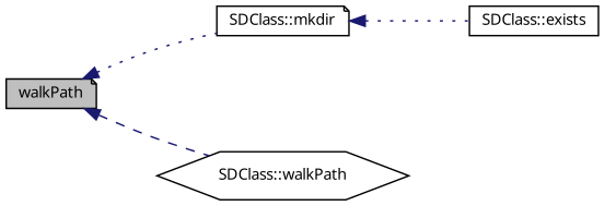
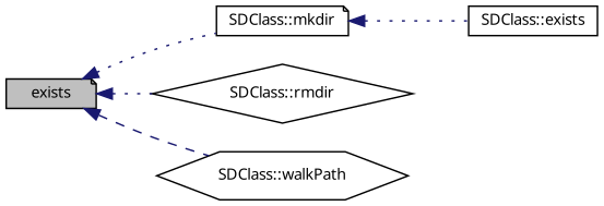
  digraph {
    fontname="Noto Sans"
    rankdir=LR
    node [color=black fillcolor=white fontname="Noto Sans" fontsize=10 shape=note style=filled]
    edge [color=midnightblue dir=back fontname="Noto Sans" fontsize=10 labelfontname=Helvetica labelfontsize=10 style=dotted]
-   n1 [fillcolor=grey75 fontcolor=black height=0.2 label=walkPath width=0.4]
+   n1 [fillcolor=grey75 fontcolor=black height=0.2 label=exists width=0.4]
    n2 [height=0.2 label="SDClass::mkdir" width=0.4]
+   n3 [height=0.2 label="SDClass::rmdir" shape=diamond width=0.4]
    n4 [height=0.2 label="SDClass::walkPath" shape=hexagon width=0.4]
    n5 [height=0.2 label="SDClass::exists" shape=box width=0.4]
    n1 -> n2
+   n1 -> n3
    n1 -> n4 [style=dashed]
    n2 -> n5
  }
